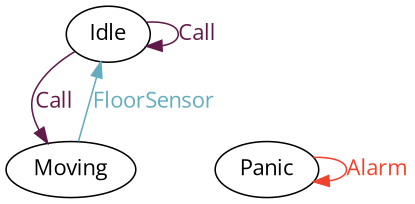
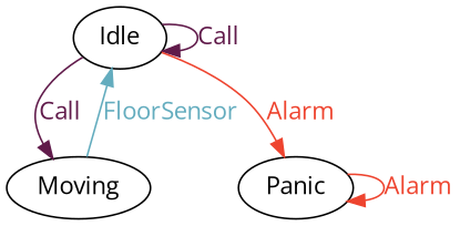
  digraph {
    fontname="Open Sans"
    node [fontname="Open Sans"]
    edge [color="#601A4A" fontcolor="#601A4A" fontname="Open Sans"]
    Idle
    Moving
    Panic
    Idle -> Idle [label=Call]
    Idle -> Moving [label=Call]
+   Idle -> Panic [color="#EE442F" fontcolor="#EE442F" label=Alarm]
    Moving -> Idle [color="#63ACBE" fontcolor="#63ACBE" label=FloorSensor]
    Panic -> Panic [color="#EE442F" fontcolor="#EE442F" label=Alarm]
  }
